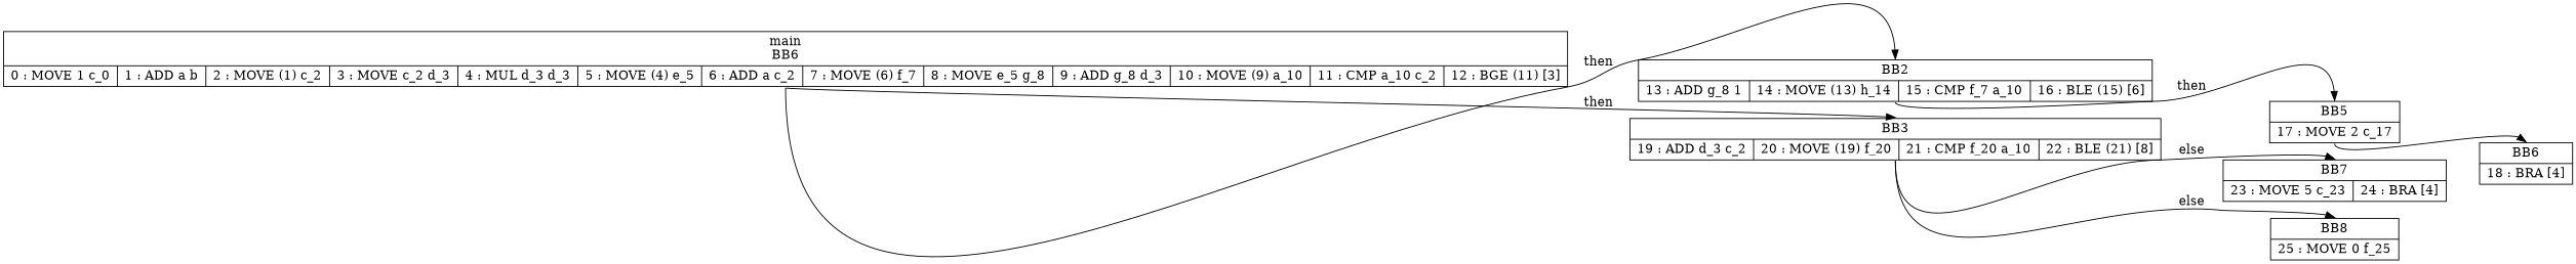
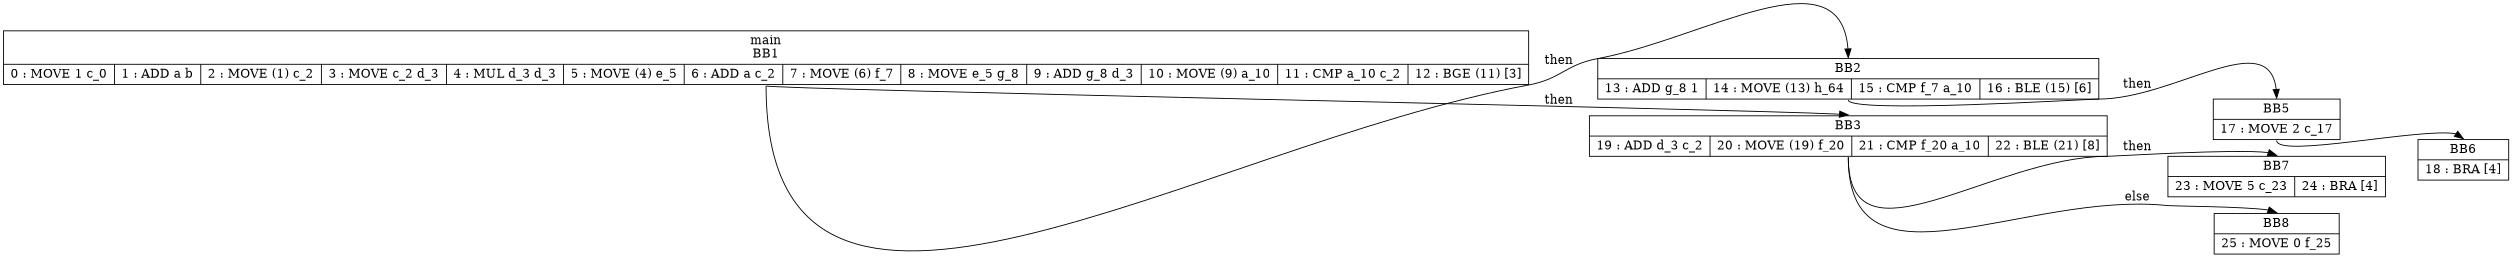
  digraph {
    rankdir=LR
    node [shape=record]
    edge [headport=n tailport=s]
-   n1 [label="<b>main\nBB6|{0 : MOVE 1 c_0 |1 : ADD a b |2 : MOVE (1) c_2 |3 : MOVE c_2 d_3 |4 : MUL d_3 d_3 |5 : MOVE (4) e_5 |6 : ADD a c_2 |7 : MOVE (6) f_7 |8 : MOVE e_5 g_8 |9 : ADD g_8 d_3 |10 : MOVE (9) a_10 |11 : CMP a_10 c_2 |12 : BGE (11) [3] }"]
-   n2 [label="<b>BB2|{13 : ADD g_8 1 |14 : MOVE (13) h_14 |15 : CMP f_7 a_10 |16 : BLE (15) [6] }"]
+   n1 [label="<b>main\nBB1|{0 : MOVE 1 c_0 |1 : ADD a b |2 : MOVE (1) c_2 |3 : MOVE c_2 d_3 |4 : MUL d_3 d_3 |5 : MOVE (4) e_5 |6 : ADD a c_2 |7 : MOVE (6) f_7 |8 : MOVE e_5 g_8 |9 : ADD g_8 d_3 |10 : MOVE (9) a_10 |11 : CMP a_10 c_2 |12 : BGE (11) [3] }"]
+   n2 [label="<b>BB2|{13 : ADD g_8 1 |14 : MOVE (13) h_64 |15 : CMP f_7 a_10 |16 : BLE (15) [6] }"]
    n3 [label="<b>BB3|{19 : ADD d_3 c_2 |20 : MOVE (19) f_20 |21 : CMP f_20 a_10 |22 : BLE (21) [8] }"]
    n4 [label="<b>BB5|{17 : MOVE 2 c_17 }"]
    n5 [label="<b>BB7|{23 : MOVE 5 c_23 |24 : BRA [4] }"]
    n6 [label="<b>BB8|{25 : MOVE 0 f_25 }"]
    n7 [label="<b>BB6|{18 : BRA [4] }"]
    n1 -> n2 [label=then]
    n1 -> n3 [label=then]
    n2 -> n4 [label=then]
-   n3 -> n5 [label=else]
+   n3 -> n5 [label=then]
    n3 -> n6 [label=else]
    n4 -> n7
  }
